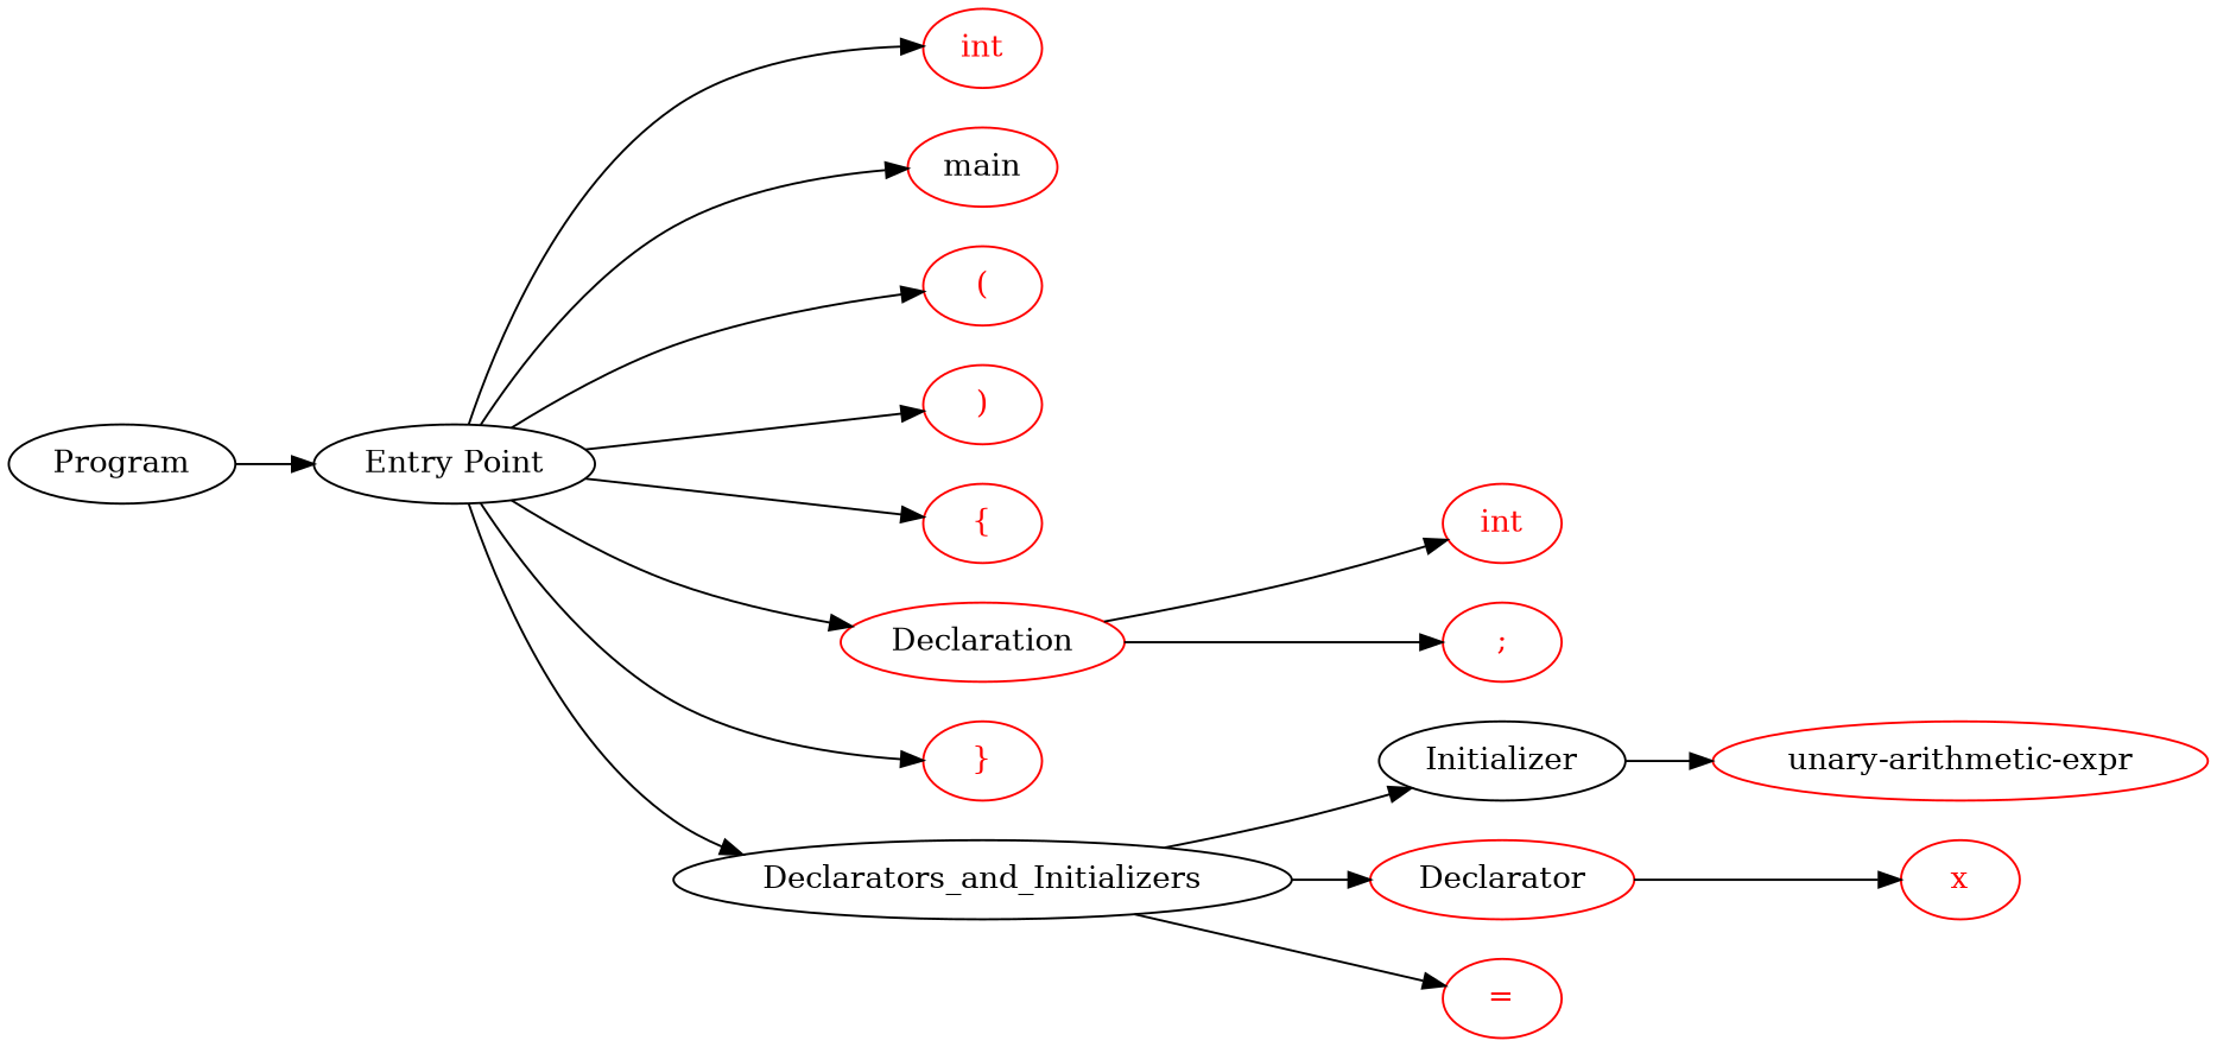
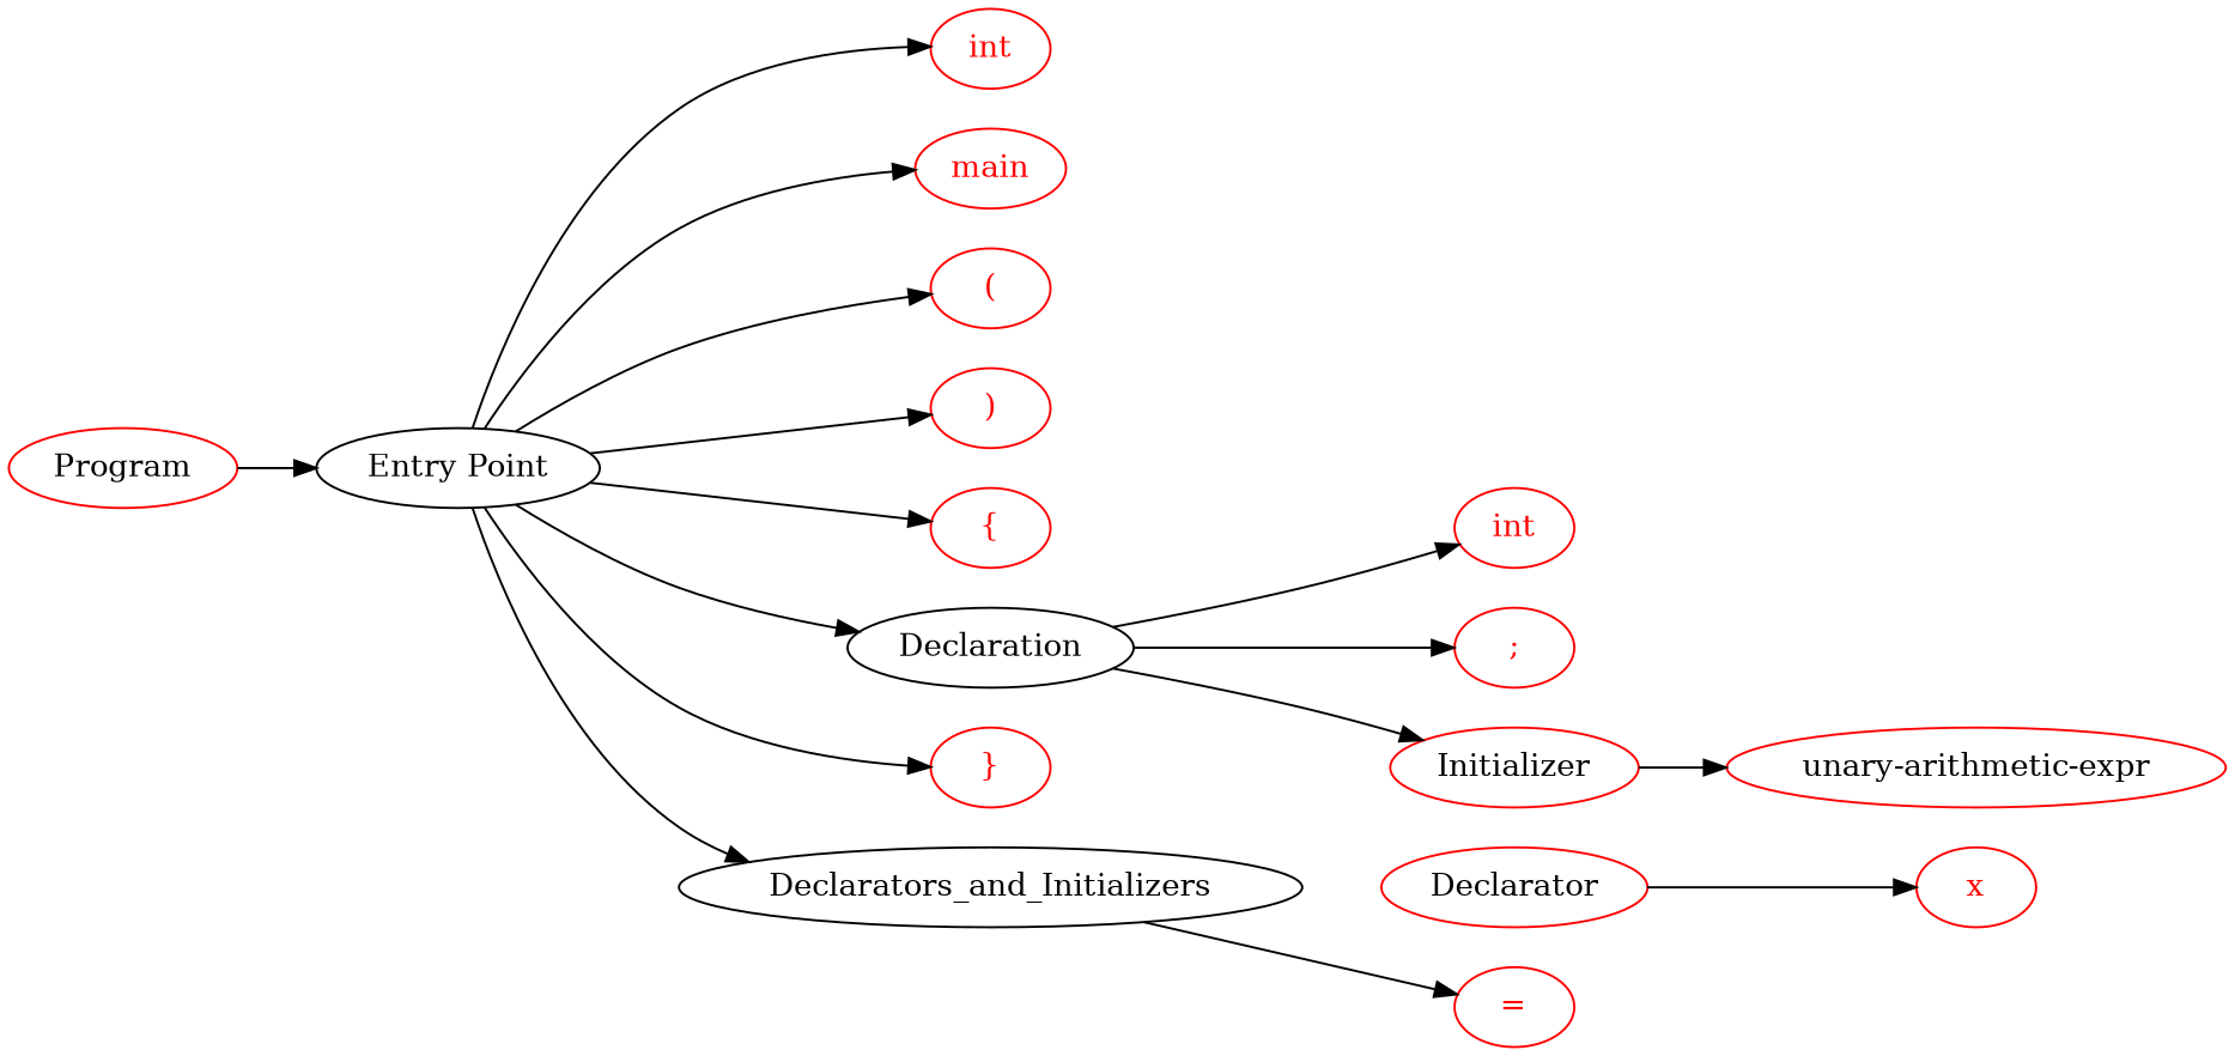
  digraph {
    rankdir=LR
    node [color=red fontcolor=red]
-   n1 [label=Program color="" fontcolor=""]
+   n1 [label=Program fontcolor=""]
    n2 [label="Entry Point" color="" fontcolor=""]
    n3 [label=int]
-   n4 [fontcolor=black label=main]
+   n4 [label=main]
    n5 [label="("]
    n6 [label=")"]
    n7 [label="{"]
-   n8 [label=Declaration fontcolor=""]
+   n8 [label=Declaration color="" fontcolor=""]
    n9 [label="}"]
    n10 [label=Declarators_and_Initializers color="" fontcolor=""]
    n11 [label=int]
    n12 [label=";"]
    n13 [label=Declarator fontcolor=""]
    n14 [label="="]
-   n15 [label=Initializer color="" fontcolor=""]
+   n15 [label=Initializer fontcolor=""]
    n16 [label=x]
    n17 [label="unary-arithmetic-expr" fontcolor=""]
    n1 -> n2
    n2 -> n3
    n2 -> n4
    n2 -> n5
    n2 -> n6
    n2 -> n7
    n2 -> n8
    n2 -> n9
    n2 -> n10
    n8 -> n11
    n8 -> n12
-   n10 -> n13
    n10 -> n14
-   n10 -> n15
+   n8 -> n15
    n13 -> n16
    n15 -> n17
  }
